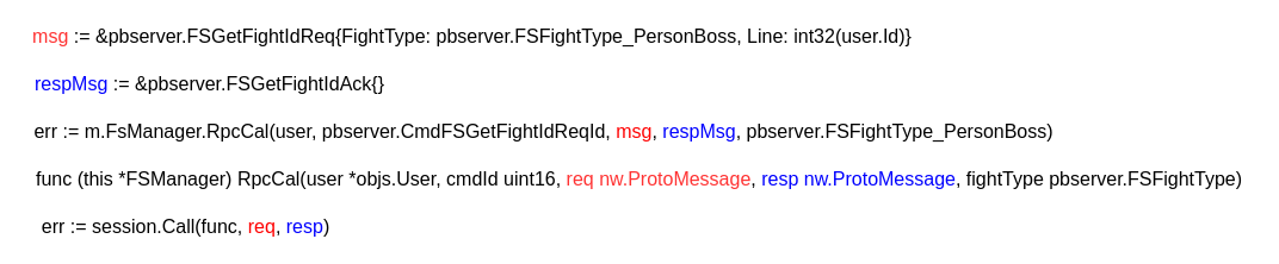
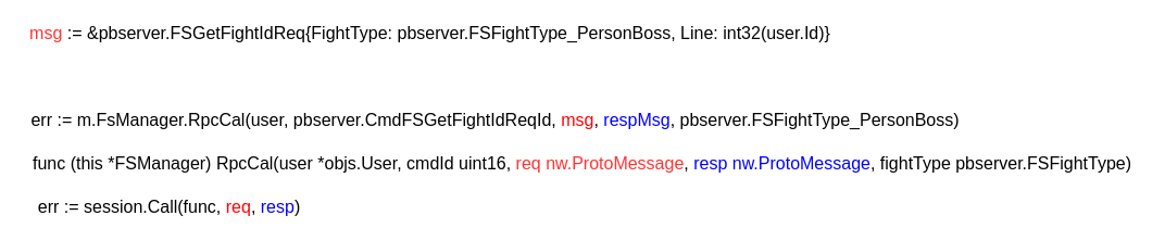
  <mxCell id="0" />
  <mxCell id="1" parent="0" />
  <mxCell id="2" value="&lt;font color=&quot;#ff3333&quot; style=&quot;font-size: 16px;&quot;&gt;msg &lt;/font&gt;:= &amp;amp;pbserver.FSGetFightIdReq{FightType: pbserver.FSFightType_PersonBoss, Line: int32(user.Id)}" style="text;html=1;align=center;verticalAlign=middle;resizable=0;points=[];autosize=1;fontSize=16;" vertex="1" parent="1"><mxGeometry x="20" y="20" width="750" height="20" as="geometry" /></mxCell>
- <mxCell id="3" value="&lt;font color=&quot;#0000ff&quot;&gt;respMsg &lt;/font&gt;:= &amp;amp;pbserver.FSGetFightIdAck{}" style="text;html=1;align=center;verticalAlign=middle;resizable=0;points=[];autosize=1;fontSize=16;" vertex="1" parent="1"><mxGeometry x="20" y="60" width="310" height="20" as="geometry" /></mxCell>
  <mxCell id="4" value="err := m.FsManager.RpcCal(user, pbserver.CmdFSGetFightIdReqId, &lt;font color=&quot;#ff0000&quot;&gt;msg&lt;/font&gt;, &lt;font color=&quot;#0000ff&quot;&gt;respMsg&lt;/font&gt;, pbserver.FSFightType_PersonBoss)" style="text;html=1;align=center;verticalAlign=middle;resizable=0;points=[];autosize=1;fontSize=16;" vertex="1" parent="1"><mxGeometry x="20" y="100" width="870" height="20" as="geometry" /></mxCell>
  <mxCell id="5" value="func (this *FSManager) RpcCal(user *objs.User, cmdId uint16, &lt;font color=&quot;#ff3333&quot;&gt;req nw.ProtoMessage&lt;/font&gt;, &lt;font color=&quot;#0000ff&quot;&gt;resp nw.ProtoMessage&lt;/font&gt;, fightType pbserver.FSFightType)" style="text;html=1;align=center;verticalAlign=middle;resizable=0;points=[];autosize=1;fontSize=16;" vertex="1" parent="1"><mxGeometry x="20" y="140" width="1030" height="20" as="geometry" /></mxCell>
  <mxCell id="6" value="err := session.Call(func, &lt;font color=&quot;#ff0000&quot;&gt;req&lt;/font&gt;, &lt;font color=&quot;#0000ff&quot;&gt;resp&lt;/font&gt;)" style="text;html=1;align=center;verticalAlign=middle;resizable=0;points=[];autosize=1;fontSize=16;" vertex="1" parent="1"><mxGeometry x="20" y="180" width="270" height="20" as="geometry" /></mxCell>
